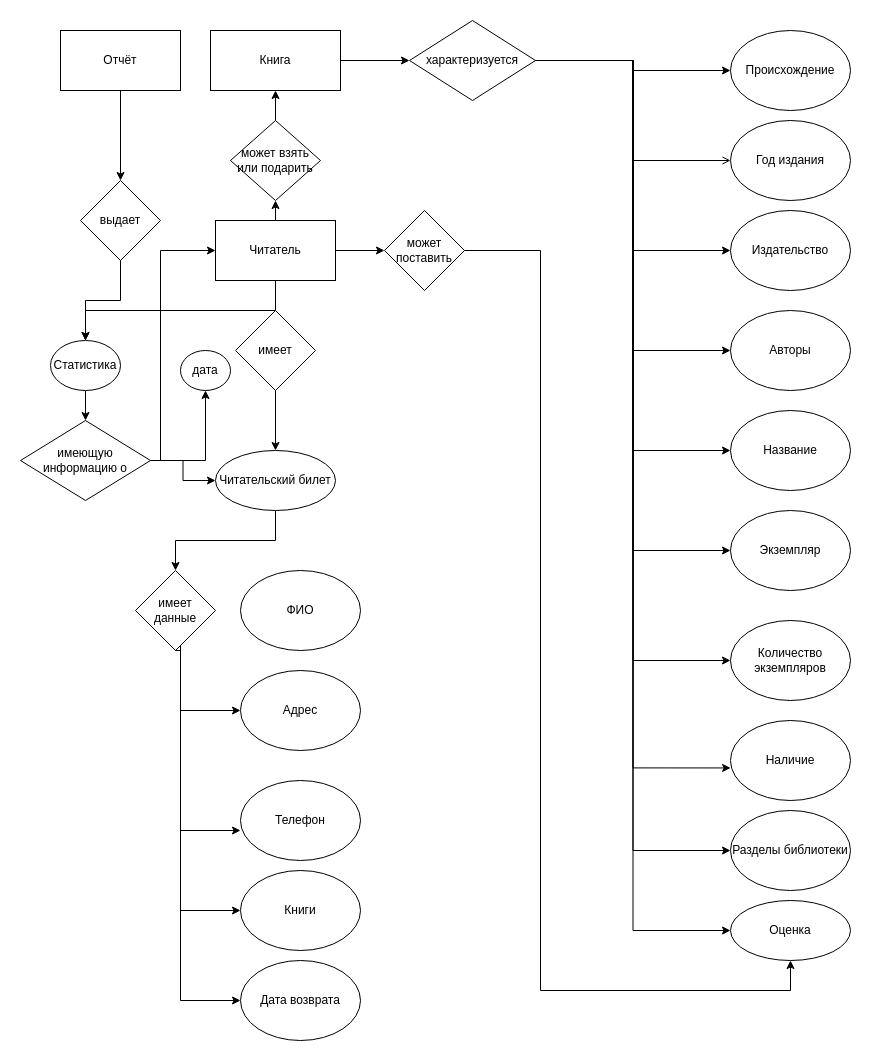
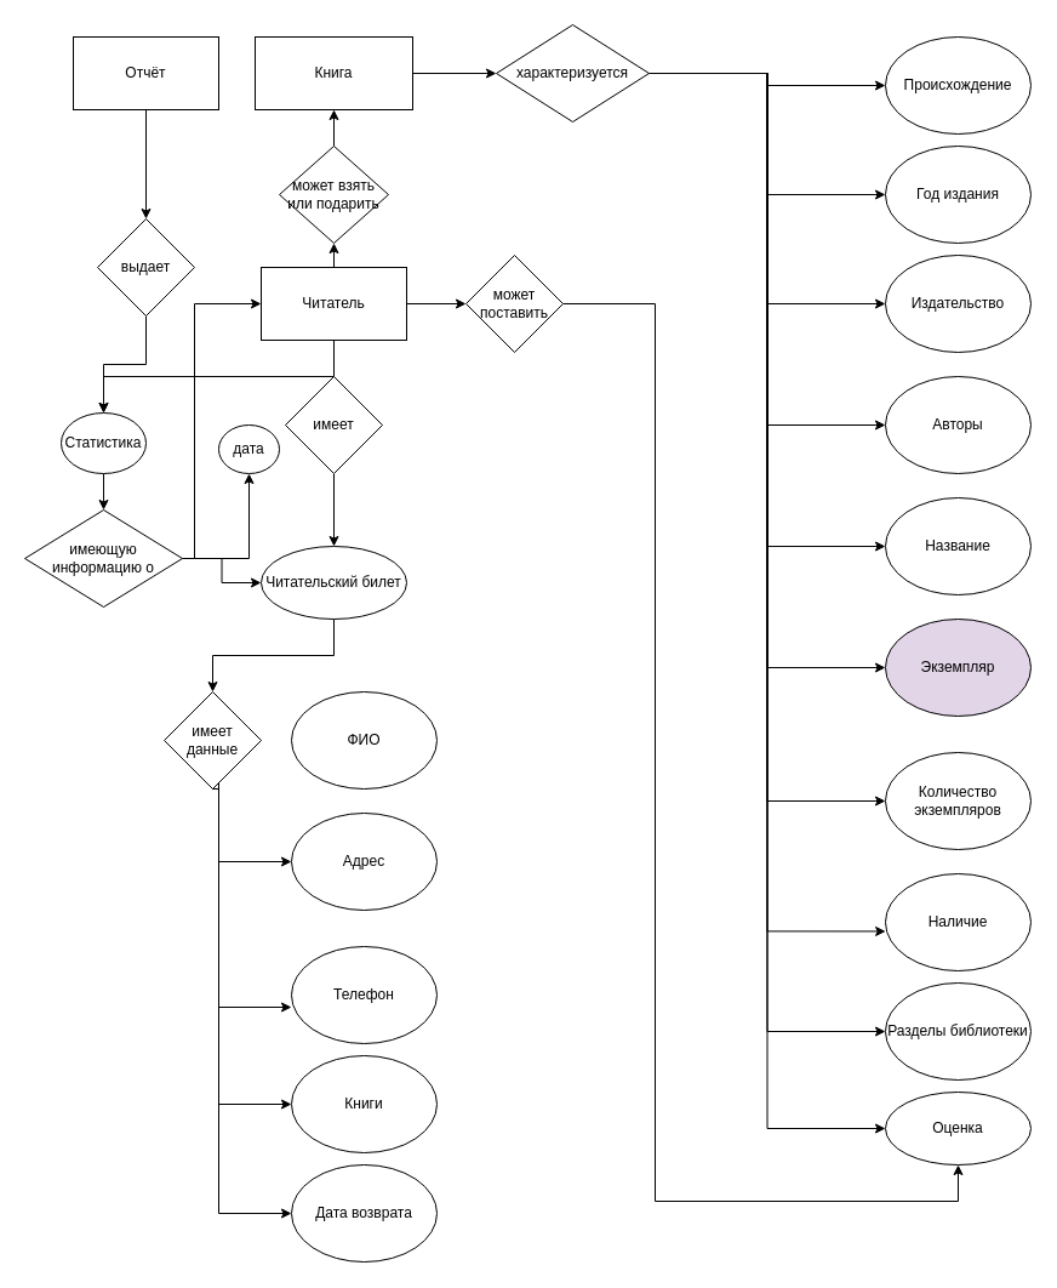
  <mxCell id="0" />
  <mxCell id="1" parent="0" />
  <mxCell id="2" style="edgeStyle=orthogonalEdgeStyle;rounded=0;orthogonalLoop=1;jettySize=auto;html=1;entryX=0.5;entryY=1;entryDx=0;entryDy=0;" parent="1" edge="1"><mxGeometry relative="1" as="geometry"><mxPoint x="460" y="220" as="sourcePoint" /></mxGeometry></mxCell>
  <mxCell id="3" style="edgeStyle=orthogonalEdgeStyle;rounded=0;orthogonalLoop=1;jettySize=auto;html=1;" parent="1" edge="1"><mxGeometry relative="1" as="geometry"><mxPoint x="534.89" y="110.059" as="sourcePoint" /></mxGeometry></mxCell>
  <mxCell id="4" style="edgeStyle=orthogonalEdgeStyle;rounded=0;orthogonalLoop=1;jettySize=auto;html=1;exitX=1;exitY=0.5;exitDx=0;exitDy=0;entryX=0;entryY=0.5;entryDx=0;entryDy=0;" edge="1" parent="1" source="5" target="27"><mxGeometry relative="1" as="geometry" /></mxCell>
  <mxCell id="5" value="Книга" style="rounded=0;whiteSpace=wrap;html=1;" parent="1" vertex="1"><mxGeometry x="210" y="30" width="130" height="60" as="geometry" /></mxCell>
  <mxCell id="6" style="edgeStyle=orthogonalEdgeStyle;rounded=0;orthogonalLoop=1;jettySize=auto;html=1;exitX=0.5;exitY=0;exitDx=0;exitDy=0;entryX=0.5;entryY=1;entryDx=0;entryDy=0;" edge="1" parent="1" source="9" target="11"><mxGeometry relative="1" as="geometry" /></mxCell>
  <mxCell id="7" style="edgeStyle=orthogonalEdgeStyle;rounded=0;orthogonalLoop=1;jettySize=auto;html=1;exitX=1;exitY=0.5;exitDx=0;exitDy=0;entryX=0;entryY=0.5;entryDx=0;entryDy=0;" edge="1" parent="1" source="9" target="30"><mxGeometry relative="1" as="geometry" /></mxCell>
  <mxCell id="8" style="edgeStyle=orthogonalEdgeStyle;rounded=0;orthogonalLoop=1;jettySize=auto;html=1;exitX=0.5;exitY=1;exitDx=0;exitDy=0;" edge="1" parent="1" source="9" target="53"><mxGeometry relative="1" as="geometry" /></mxCell>
  <mxCell id="9" value="Читатель" style="rounded=0;whiteSpace=wrap;html=1;" parent="1" vertex="1"><mxGeometry x="215" y="220" width="120" height="60" as="geometry" /></mxCell>
  <mxCell id="10" style="edgeStyle=orthogonalEdgeStyle;rounded=0;orthogonalLoop=1;jettySize=auto;html=1;exitX=0.5;exitY=0;exitDx=0;exitDy=0;entryX=0.5;entryY=1;entryDx=0;entryDy=0;" edge="1" parent="1" source="11" target="5"><mxGeometry relative="1" as="geometry" /></mxCell>
  <mxCell id="11" value="может взять или подарить" style="rhombus;whiteSpace=wrap;html=1;" parent="1" vertex="1"><mxGeometry x="230" y="120" width="90" height="80" as="geometry" /></mxCell>
  <mxCell id="12" value="Авторы" style="ellipse;whiteSpace=wrap;html=1;" parent="1" vertex="1"><mxGeometry x="730" y="310" width="120" height="80" as="geometry" /></mxCell>
  <mxCell id="13" value="Название" style="ellipse;whiteSpace=wrap;html=1;" parent="1" vertex="1"><mxGeometry x="730" y="410" width="120" height="80" as="geometry" /></mxCell>
- <mxCell id="14" value="Экземпляр" style="ellipse;whiteSpace=wrap;html=1;" parent="1" vertex="1"><mxGeometry x="730" y="510" width="120" height="80" as="geometry" /></mxCell>
+ <mxCell id="14" value="Экземпляр" style="ellipse;whiteSpace=wrap;html=1;fillColor=#e1d5e7;" parent="1" vertex="1"><mxGeometry x="730" y="510" width="120" height="80" as="geometry" /></mxCell>
  <mxCell id="15" value="Издательство" style="ellipse;whiteSpace=wrap;html=1;" parent="1" vertex="1"><mxGeometry x="730" y="210" width="120" height="80" as="geometry" /></mxCell>
  <mxCell id="16" value="Год издания" style="ellipse;whiteSpace=wrap;html=1;" parent="1" vertex="1"><mxGeometry x="730" y="120" width="120" height="80" as="geometry" /></mxCell>
  <mxCell id="17" value="Количество экземпляров" style="ellipse;whiteSpace=wrap;html=1;" parent="1" vertex="1"><mxGeometry x="730" y="620" width="120" height="80" as="geometry" /></mxCell>
  <mxCell id="18" style="edgeStyle=orthogonalEdgeStyle;rounded=0;orthogonalLoop=1;jettySize=auto;html=1;exitX=1;exitY=0.5;exitDx=0;exitDy=0;" edge="1" parent="1" source="27" target="31"><mxGeometry relative="1" as="geometry" /></mxCell>
- <mxCell id="19" style="edgeStyle=orthogonalEdgeStyle;rounded=0;orthogonalLoop=1;jettySize=auto;html=1;exitX=1;exitY=0.5;exitDx=0;exitDy=0;entryX=0;entryY=0.5;entryDx=0;entryDy=0;endArrow=open;" edge="1" parent="1" source="27" target="16"><mxGeometry relative="1" as="geometry" /></mxCell>
+ <mxCell id="19" style="edgeStyle=orthogonalEdgeStyle;rounded=0;orthogonalLoop=1;jettySize=auto;html=1;exitX=1;exitY=0.5;exitDx=0;exitDy=0;entryX=0;entryY=0.5;entryDx=0;entryDy=0;" edge="1" parent="1" source="27" target="16"><mxGeometry relative="1" as="geometry" /></mxCell>
  <mxCell id="20" style="edgeStyle=orthogonalEdgeStyle;rounded=0;orthogonalLoop=1;jettySize=auto;html=1;exitX=1;exitY=0.5;exitDx=0;exitDy=0;entryX=0;entryY=0.5;entryDx=0;entryDy=0;" edge="1" parent="1" source="27" target="15"><mxGeometry relative="1" as="geometry" /></mxCell>
  <mxCell id="21" style="edgeStyle=orthogonalEdgeStyle;rounded=0;orthogonalLoop=1;jettySize=auto;html=1;exitX=1;exitY=0.5;exitDx=0;exitDy=0;entryX=0;entryY=0.5;entryDx=0;entryDy=0;" edge="1" parent="1" source="27" target="12"><mxGeometry relative="1" as="geometry" /></mxCell>
  <mxCell id="22" style="edgeStyle=orthogonalEdgeStyle;rounded=0;orthogonalLoop=1;jettySize=auto;html=1;exitX=1;exitY=0.5;exitDx=0;exitDy=0;entryX=0;entryY=0.5;entryDx=0;entryDy=0;" edge="1" parent="1" source="27" target="13"><mxGeometry relative="1" as="geometry" /></mxCell>
  <mxCell id="23" style="edgeStyle=orthogonalEdgeStyle;rounded=0;orthogonalLoop=1;jettySize=auto;html=1;exitX=1;exitY=0.5;exitDx=0;exitDy=0;entryX=0;entryY=0.5;entryDx=0;entryDy=0;" edge="1" parent="1" source="27" target="14"><mxGeometry relative="1" as="geometry" /></mxCell>
  <mxCell id="24" style="edgeStyle=orthogonalEdgeStyle;rounded=0;orthogonalLoop=1;jettySize=auto;html=1;entryX=0;entryY=0.5;entryDx=0;entryDy=0;" edge="1" parent="1" source="27" target="17"><mxGeometry relative="1" as="geometry" /></mxCell>
  <mxCell id="25" style="edgeStyle=orthogonalEdgeStyle;rounded=0;orthogonalLoop=1;jettySize=auto;html=1;exitX=1;exitY=0.5;exitDx=0;exitDy=0;entryX=0;entryY=0.5;entryDx=0;entryDy=0;" edge="1" parent="1" source="27" target="28"><mxGeometry relative="1" as="geometry" /></mxCell>
  <mxCell id="26" style="edgeStyle=orthogonalEdgeStyle;rounded=0;orthogonalLoop=1;jettySize=auto;html=1;entryX=0;entryY=0.5;entryDx=0;entryDy=0;" edge="1" parent="1" source="27" target="55"><mxGeometry relative="1" as="geometry" /></mxCell>
  <mxCell id="27" value="характеризуется" style="rhombus;whiteSpace=wrap;html=1;" parent="1" vertex="1"><mxGeometry x="409" y="20" width="126" height="80" as="geometry" /></mxCell>
  <mxCell id="28" value="Оценка" style="ellipse;whiteSpace=wrap;html=1;" parent="1" vertex="1"><mxGeometry x="730" y="900" width="120" height="60" as="geometry" /></mxCell>
  <mxCell id="29" style="edgeStyle=orthogonalEdgeStyle;rounded=0;orthogonalLoop=1;jettySize=auto;html=1;exitX=1;exitY=0.5;exitDx=0;exitDy=0;entryX=0.5;entryY=1;entryDx=0;entryDy=0;" edge="1" parent="1" source="30" target="28"><mxGeometry relative="1" as="geometry"><Array as="points"><mxPoint x="540" y="250" /><mxPoint x="540" y="990" /><mxPoint x="790" y="990" /></Array></mxGeometry></mxCell>
  <mxCell id="30" value="может поставить" style="rhombus;whiteSpace=wrap;html=1;" parent="1" vertex="1"><mxGeometry x="384" y="210" width="80" height="80" as="geometry" /></mxCell>
  <mxCell id="31" value="Происхождение" style="ellipse;whiteSpace=wrap;html=1;" parent="1" vertex="1"><mxGeometry x="730" y="30" width="120" height="80" as="geometry" /></mxCell>
  <mxCell id="32" value="Наличие" style="ellipse;whiteSpace=wrap;html=1;" parent="1" vertex="1"><mxGeometry x="730" y="720" width="120" height="80" as="geometry" /></mxCell>
  <mxCell id="33" style="edgeStyle=orthogonalEdgeStyle;rounded=0;orthogonalLoop=1;jettySize=auto;html=1;entryX=0.5;entryY=0;entryDx=0;entryDy=0;" parent="1" source="34" target="36" edge="1"><mxGeometry relative="1" as="geometry" /></mxCell>
  <mxCell id="34" value="имеет" style="rhombus;whiteSpace=wrap;html=1;" parent="1" vertex="1"><mxGeometry x="235" y="310" width="80" height="80" as="geometry" /></mxCell>
  <mxCell id="35" style="edgeStyle=orthogonalEdgeStyle;rounded=0;orthogonalLoop=1;jettySize=auto;html=1;entryX=0.5;entryY=0;entryDx=0;entryDy=0;" parent="1" source="36" target="44" edge="1"><mxGeometry relative="1" as="geometry" /></mxCell>
  <mxCell id="36" value="Читательский билет" style="ellipse;rounded=0;whiteSpace=wrap;html=1;" parent="1" vertex="1"><mxGeometry x="215" y="450" width="120" height="60" as="geometry" /></mxCell>
  <mxCell id="37" value="ФИО" style="ellipse;whiteSpace=wrap;html=1;" parent="1" vertex="1"><mxGeometry x="240" y="570" width="120" height="80" as="geometry" /></mxCell>
  <mxCell id="38" value="Адрес" style="ellipse;whiteSpace=wrap;html=1;" parent="1" vertex="1"><mxGeometry x="240" y="670" width="120" height="80" as="geometry" /></mxCell>
  <mxCell id="39" value="Телефон" style="ellipse;whiteSpace=wrap;html=1;" parent="1" vertex="1"><mxGeometry x="240" y="780" width="120" height="80" as="geometry" /></mxCell>
  <mxCell id="40" value="Книги" style="ellipse;whiteSpace=wrap;html=1;" parent="1" vertex="1"><mxGeometry x="240" y="870" width="120" height="80" as="geometry" /></mxCell>
  <mxCell id="41" value="Дата возврата" style="ellipse;whiteSpace=wrap;html=1;" parent="1" vertex="1"><mxGeometry x="240" y="960" width="120" height="80" as="geometry" /></mxCell>
  <mxCell id="42" style="edgeStyle=orthogonalEdgeStyle;rounded=0;orthogonalLoop=1;jettySize=auto;html=1;entryX=0;entryY=0.5;entryDx=0;entryDy=0;" parent="1" source="44" target="38" edge="1"><mxGeometry relative="1" as="geometry"><Array as="points"><mxPoint x="180" y="710" /><mxPoint x="240" y="710" /></Array></mxGeometry></mxCell>
  <mxCell id="43" style="edgeStyle=orthogonalEdgeStyle;rounded=0;orthogonalLoop=1;jettySize=auto;html=1;entryX=0;entryY=0.625;entryDx=0;entryDy=0;entryPerimeter=0;" parent="1" source="44" target="39" edge="1"><mxGeometry relative="1" as="geometry"><mxPoint x="180" y="890" as="targetPoint" /><Array as="points"><mxPoint x="180" y="830" /></Array></mxGeometry></mxCell>
  <mxCell id="44" value="имеет данные" style="rhombus;whiteSpace=wrap;html=1;" parent="1" vertex="1"><mxGeometry x="135" y="570" width="80" height="80" as="geometry" /></mxCell>
  <mxCell id="45" style="edgeStyle=orthogonalEdgeStyle;rounded=0;orthogonalLoop=1;jettySize=auto;html=1;exitX=0.5;exitY=1;exitDx=0;exitDy=0;entryX=0;entryY=0.5;entryDx=0;entryDy=0;" parent="1" source="44" target="40" edge="1"><mxGeometry relative="1" as="geometry"><mxPoint x="220" y="960" as="targetPoint" /><mxPoint x="190" y="730" as="sourcePoint" /><Array as="points"><mxPoint x="180" y="650" /><mxPoint x="180" y="910" /></Array></mxGeometry></mxCell>
  <mxCell id="46" style="edgeStyle=orthogonalEdgeStyle;rounded=0;orthogonalLoop=1;jettySize=auto;html=1;exitX=0.5;exitY=1;exitDx=0;exitDy=0;entryX=0;entryY=0.5;entryDx=0;entryDy=0;" parent="1" source="44" target="41" edge="1"><mxGeometry relative="1" as="geometry"><mxPoint x="210" y="1090" as="targetPoint" /><mxPoint x="180" y="730" as="sourcePoint" /><Array as="points"><mxPoint x="180" y="650" /><mxPoint x="180" y="1000" /></Array></mxGeometry></mxCell>
  <mxCell id="47" style="edgeStyle=orthogonalEdgeStyle;rounded=0;orthogonalLoop=1;jettySize=auto;html=1;exitX=0.5;exitY=1;exitDx=0;exitDy=0;entryX=0.5;entryY=0;entryDx=0;entryDy=0;" parent="1" source="48" target="50" edge="1"><mxGeometry relative="1" as="geometry" /></mxCell>
  <mxCell id="48" value="Отчёт" style="rounded=0;whiteSpace=wrap;html=1;" parent="1" vertex="1"><mxGeometry x="60" y="30" width="120" height="60" as="geometry" /></mxCell>
  <mxCell id="49" style="edgeStyle=orthogonalEdgeStyle;rounded=0;orthogonalLoop=1;jettySize=auto;html=1;entryX=0.5;entryY=0;entryDx=0;entryDy=0;" parent="1" source="50" target="53" edge="1"><mxGeometry relative="1" as="geometry" /></mxCell>
  <mxCell id="50" value="выдает" style="rhombus;whiteSpace=wrap;html=1;" parent="1" vertex="1"><mxGeometry x="80" y="180" width="80" height="80" as="geometry" /></mxCell>
  <mxCell id="51" value="дата" style="ellipse;whiteSpace=wrap;html=1;" parent="1" vertex="1"><mxGeometry x="180" y="350" width="50" height="40" as="geometry" /></mxCell>
  <mxCell id="52" style="edgeStyle=orthogonalEdgeStyle;rounded=0;orthogonalLoop=1;jettySize=auto;html=1;exitX=0.5;exitY=1;exitDx=0;exitDy=0;" edge="1" parent="1" source="53" target="59"><mxGeometry relative="1" as="geometry" /></mxCell>
  <mxCell id="53" value="Статистика" style="ellipse;whiteSpace=wrap;html=1;" parent="1" vertex="1"><mxGeometry y="340" width="70" height="50" as="geometry" x="50" /></mxCell>
  <mxCell id="54" style="edgeStyle=orthogonalEdgeStyle;rounded=0;orthogonalLoop=1;jettySize=auto;html=1;entryX=0.001;entryY=0.593;entryDx=0;entryDy=0;entryPerimeter=0;" edge="1" parent="1" source="27" target="32"><mxGeometry relative="1" as="geometry" /></mxCell>
  <mxCell id="55" value="Разделы библиотеки&lt;br&gt;" style="ellipse;whiteSpace=wrap;html=1;rounded=0;" parent="1" vertex="1"><mxGeometry x="730" y="810" width="120" height="80" as="geometry" /></mxCell>
  <mxCell id="56" style="edgeStyle=orthogonalEdgeStyle;rounded=0;orthogonalLoop=1;jettySize=auto;html=1;exitX=1;exitY=0.5;exitDx=0;exitDy=0;entryX=0.5;entryY=1;entryDx=0;entryDy=0;" edge="1" parent="1" source="59" target="51"><mxGeometry relative="1" as="geometry" /></mxCell>
  <mxCell id="57" style="edgeStyle=orthogonalEdgeStyle;rounded=0;orthogonalLoop=1;jettySize=auto;html=1;exitX=1;exitY=0.5;exitDx=0;exitDy=0;entryX=0;entryY=0.5;entryDx=0;entryDy=0;" edge="1" parent="1" source="59" target="36"><mxGeometry relative="1" as="geometry" /></mxCell>
  <mxCell id="58" style="edgeStyle=orthogonalEdgeStyle;rounded=0;orthogonalLoop=1;jettySize=auto;html=1;exitX=1;exitY=0.5;exitDx=0;exitDy=0;entryX=0;entryY=0.5;entryDx=0;entryDy=0;" edge="1" parent="1" source="59" target="9"><mxGeometry relative="1" as="geometry"><Array as="points"><mxPoint x="160" y="460" /><mxPoint x="160" y="250" /></Array></mxGeometry></mxCell>
  <mxCell id="59" value="имеющую информацию о" style="rhombus;whiteSpace=wrap;html=1;" vertex="1" parent="1"><mxGeometry x="20" y="420" width="130" height="80" as="geometry" /></mxCell>
